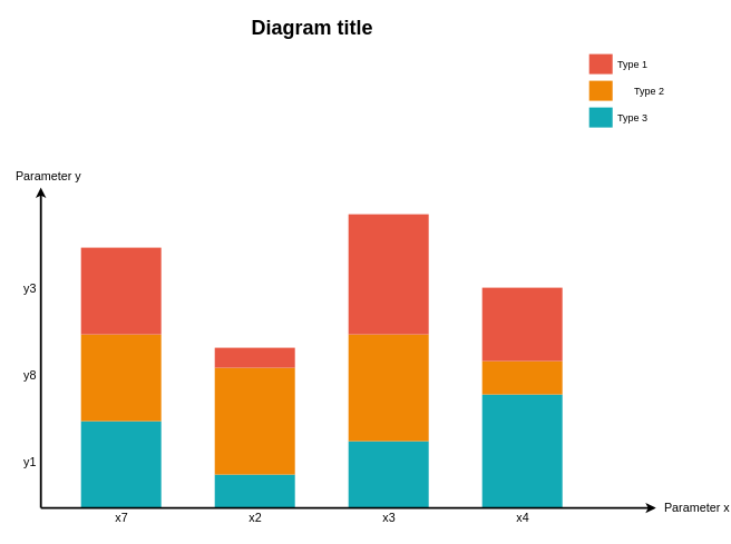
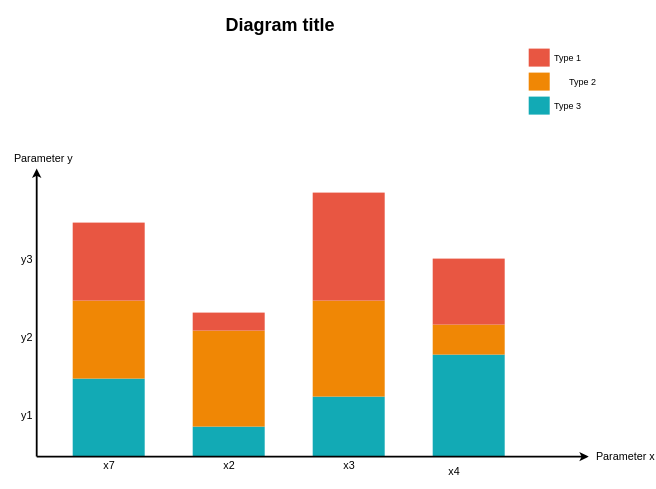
  <mxCell id="0" />
  <mxCell id="1" parent="0" />
  <mxCell id="2" value="" style="whiteSpace=wrap;fillColor=#12AAB5;gradientColor=none;gradientDirection=east;strokeColor=none;html=1;fontColor=#23445d;" parent="1" vertex="1"><mxGeometry x="120.5" y="630.5" width="120" height="130" as="geometry" /></mxCell>
  <mxCell id="3" value="" style="whiteSpace=wrap;fillColor=#12AAB5;gradientColor=none;gradientDirection=east;strokeColor=none;html=1;fontColor=#23445d;" parent="1" vertex="1"><mxGeometry x="320.5" y="710.5" width="120" height="50.0" as="geometry" /></mxCell>
  <mxCell id="4" value="" style="whiteSpace=wrap;fillColor=#12AAB5;gradientColor=none;gradientDirection=east;strokeColor=none;html=1;fontColor=#23445d;" parent="1" vertex="1"><mxGeometry x="520.5" y="660.5" width="120" height="100" as="geometry" /></mxCell>
  <mxCell id="5" value="" style="whiteSpace=wrap;fillColor=#12AAB5;gradientColor=none;gradientDirection=east;strokeColor=none;html=1;fontColor=#23445d;" parent="1" vertex="1"><mxGeometry x="720.5" y="590.5" width="120" height="170" as="geometry" /></mxCell>
  <mxCell id="6" value="" style="edgeStyle=none;html=1;fontColor=#000000;strokeWidth=3;strokeColor=#000000;" parent="1" edge="1"><mxGeometry width="100" height="100" relative="1" as="geometry"><mxPoint x="60.5" y="760.5" as="sourcePoint" /><mxPoint x="60.5" y="280.5" as="targetPoint" /></mxGeometry></mxCell>
  <mxCell id="7" value="" style="whiteSpace=wrap;fillColor=#F08705;gradientColor=none;gradientDirection=east;strokeColor=none;html=1;fontColor=#23445d;" parent="1" vertex="1"><mxGeometry x="120.5" y="500.5" width="120" height="130" as="geometry" /></mxCell>
  <mxCell id="8" value="" style="whiteSpace=wrap;fillColor=#E85642;gradientColor=none;gradientDirection=east;strokeColor=none;html=1;fontColor=#23445d;" parent="1" vertex="1"><mxGeometry x="120.5" y="370.5" width="120" height="130" as="geometry" /></mxCell>
  <mxCell id="9" value="" style="whiteSpace=wrap;fillColor=#F08705;gradientColor=none;gradientDirection=east;strokeColor=none;html=1;fontColor=#23445d;" parent="1" vertex="1"><mxGeometry x="320.5" y="550.5" width="120" height="160.0" as="geometry" /></mxCell>
  <mxCell id="10" value="" style="whiteSpace=wrap;fillColor=#E85642;gradientColor=none;gradientDirection=east;strokeColor=none;html=1;fontColor=#23445d;" parent="1" vertex="1"><mxGeometry x="320.5" y="520.5" width="120" height="30" as="geometry" /></mxCell>
  <mxCell id="11" value="" style="whiteSpace=wrap;fillColor=#F08705;gradientColor=none;gradientDirection=east;strokeColor=none;html=1;fontColor=#23445d;" parent="1" vertex="1"><mxGeometry x="520.5" y="500.5" width="120" height="160" as="geometry" /></mxCell>
  <mxCell id="12" value="" style="whiteSpace=wrap;fillColor=#E85642;gradientColor=none;gradientDirection=east;strokeColor=none;html=1;fontColor=#23445d;" parent="1" vertex="1"><mxGeometry x="520.5" y="320.5" width="120" height="180" as="geometry" /></mxCell>
  <mxCell id="13" value="" style="edgeStyle=none;html=1;fontColor=#000000;strokeWidth=3;strokeColor=#000000;" parent="1" edge="1"><mxGeometry width="100" height="100" relative="1" as="geometry"><mxPoint x="60.5" y="760.5" as="sourcePoint" /><mxPoint x="980.5" y="760.5" as="targetPoint" /></mxGeometry></mxCell>
  <mxCell id="14" value="Parameter x" style="text;spacingTop=-5;html=1;fontSize=18;fontStyle=0;points=[];strokeColor=none;" parent="1" vertex="1"><mxGeometry x="990.5" y="748.5" width="80" height="20" as="geometry" /></mxCell>
  <mxCell id="15" value="x7" style="text;spacingTop=-5;align=center;verticalAlign=middle;fontStyle=0;html=1;fontSize=18;points=[];strokeColor=none;" parent="1" vertex="1"><mxGeometry x="120.5" y="762.5" width="120" height="30" as="geometry" /></mxCell>
  <mxCell id="16" value="x2" style="text;spacingTop=-5;align=center;verticalAlign=middle;fontStyle=0;html=1;fontSize=18;points=[];strokeColor=none;" parent="1" vertex="1"><mxGeometry x="320.5" y="762.5" width="120" height="30" as="geometry" /></mxCell>
  <mxCell id="17" value="x3" style="text;spacingTop=-5;align=center;verticalAlign=middle;fontStyle=0;html=1;fontSize=18;points=[];strokeColor=none;" parent="1" vertex="1"><mxGeometry x="520.5" y="762.5" width="120" height="30" as="geometry" /></mxCell>
  <mxCell id="18" value="" style="whiteSpace=wrap;fillColor=#12AAB5;gradientColor=none;gradientDirection=east;strokeColor=none;html=1;fontColor=#23445d;" parent="1" vertex="1"><mxGeometry x="880.5" y="160.5" width="35.0" height="30.0" as="geometry" /></mxCell>
  <mxCell id="19" value="" style="whiteSpace=wrap;fillColor=#F08705;gradientColor=none;gradientDirection=east;strokeColor=none;html=1;fontColor=#23445d;" parent="1" vertex="1"><mxGeometry x="880.5" y="120.5" width="35.0" height="30.0" as="geometry" /></mxCell>
  <mxCell id="20" value="" style="whiteSpace=wrap;fillColor=#E85642;gradientColor=none;gradientDirection=east;strokeColor=none;html=1;fontColor=#23445d;" parent="1" vertex="1"><mxGeometry x="880.5" y="80.5" width="35.0" height="30.0" as="geometry" /></mxCell>
  <mxCell id="21" value="Type 1" style="text;spacingTop=-5;html=1;points=[];fontSize=15;" parent="1" vertex="1"><mxGeometry x="920.5" y="85.5" width="80" height="20" as="geometry" /></mxCell>
  <mxCell id="22" value="Type 2" style="text;spacingTop=-5;html=1;points=[];fontSize=15;" parent="1" vertex="1"><mxGeometry x="945.5" y="125.5" width="80" height="20" as="geometry" /></mxCell>
  <mxCell id="23" value="Type 3" style="text;spacingTop=-5;html=1;points=[];fontSize=15;" parent="1" vertex="1"><mxGeometry x="920.5" y="165.5" width="80" height="20" as="geometry" /></mxCell>
  <mxCell id="24" value="Parameter y" style="text;spacingTop=-5;html=1;fontSize=18;fontStyle=0;points=[]" parent="1" vertex="1"><mxGeometry x="20.5" y="251.5" width="80" height="20" as="geometry" /></mxCell>
  <mxCell id="25" value="y1" style="text;spacingTop=-5;align=center;verticalAlign=middle;fontStyle=0;html=1;fontSize=18;points=[]" parent="1" vertex="1"><mxGeometry x="28.5" y="630.5" width="30" height="130.0" as="geometry" /></mxCell>
- <mxCell id="26" value="y8" style="text;spacingTop=-5;align=center;verticalAlign=middle;fontStyle=0;html=1;fontSize=18;points=[]" parent="1" vertex="1"><mxGeometry x="28.5" y="500.5" width="30" height="130.0" as="geometry" /></mxCell>
+ <mxCell id="26" value="y2" style="text;spacingTop=-5;align=center;verticalAlign=middle;fontStyle=0;html=1;fontSize=18;points=[]" parent="1" vertex="1"><mxGeometry x="28.5" y="500.5" width="30" height="130.0" as="geometry" /></mxCell>
  <mxCell id="27" value="y3" style="text;spacingTop=-5;align=center;verticalAlign=middle;fontStyle=0;html=1;fontSize=18;points=[]" parent="1" vertex="1"><mxGeometry x="28.5" y="370.5" width="30" height="130.0" as="geometry" /></mxCell>
  <mxCell id="28" value="&lt;font style=&quot;font-size: 30px;&quot;&gt;Diagram title&lt;/font&gt;" style="text;spacingTop=-5;align=center;verticalAlign=middle;fontSize=30;fontStyle=1;html=1;points=[]" parent="1" vertex="1"><mxGeometry x="60.5" y="20.5" width="810" height="45" as="geometry" /></mxCell>
  <mxCell id="29" value="" style="whiteSpace=wrap;fillColor=#F08705;gradientColor=none;gradientDirection=east;strokeColor=none;html=1;fontColor=#23445d;" parent="1" vertex="1"><mxGeometry x="720.5" y="540.5" width="120" height="50" as="geometry" /></mxCell>
  <mxCell id="30" value="" style="whiteSpace=wrap;fillColor=#E85642;gradientColor=none;gradientDirection=east;strokeColor=none;html=1;fontColor=#23445d;" parent="1" vertex="1"><mxGeometry x="720.5" y="430.5" width="120" height="110" as="geometry" /></mxCell>
- <mxCell id="31" value="x4" style="text;spacingTop=-5;align=center;verticalAlign=middle;fontStyle=0;html=1;fontSize=18;points=[];strokeColor=none;" parent="1" vertex="1"><mxGeometry x="720.5" y="762.5" width="120" height="30" as="geometry" /></mxCell>
+ <mxCell id="31" value="x4" style="text;spacingTop=-5;align=center;verticalAlign=middle;fontStyle=0;html=1;fontSize=18;points=[];strokeColor=none;" parent="1" vertex="1"><mxGeometry x="695.5" y="772.5" width="120" height="30" as="geometry" /></mxCell>
